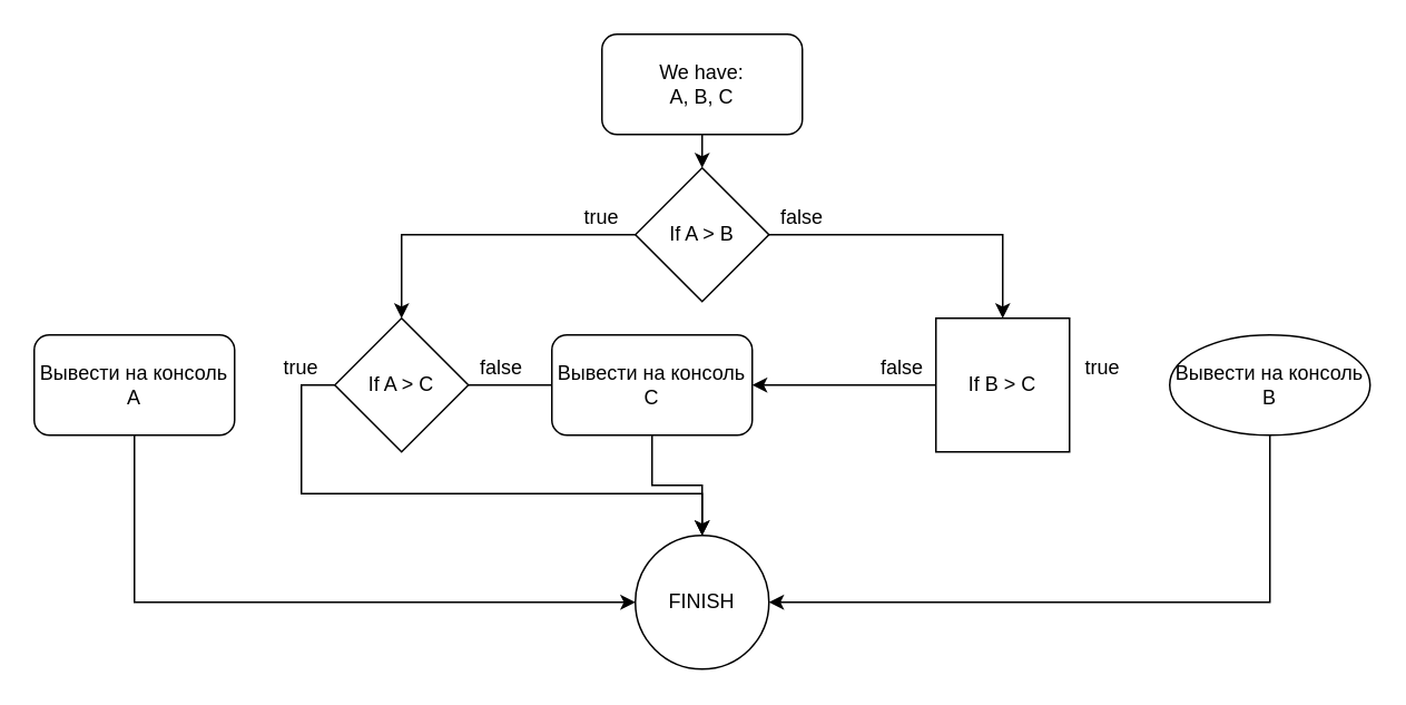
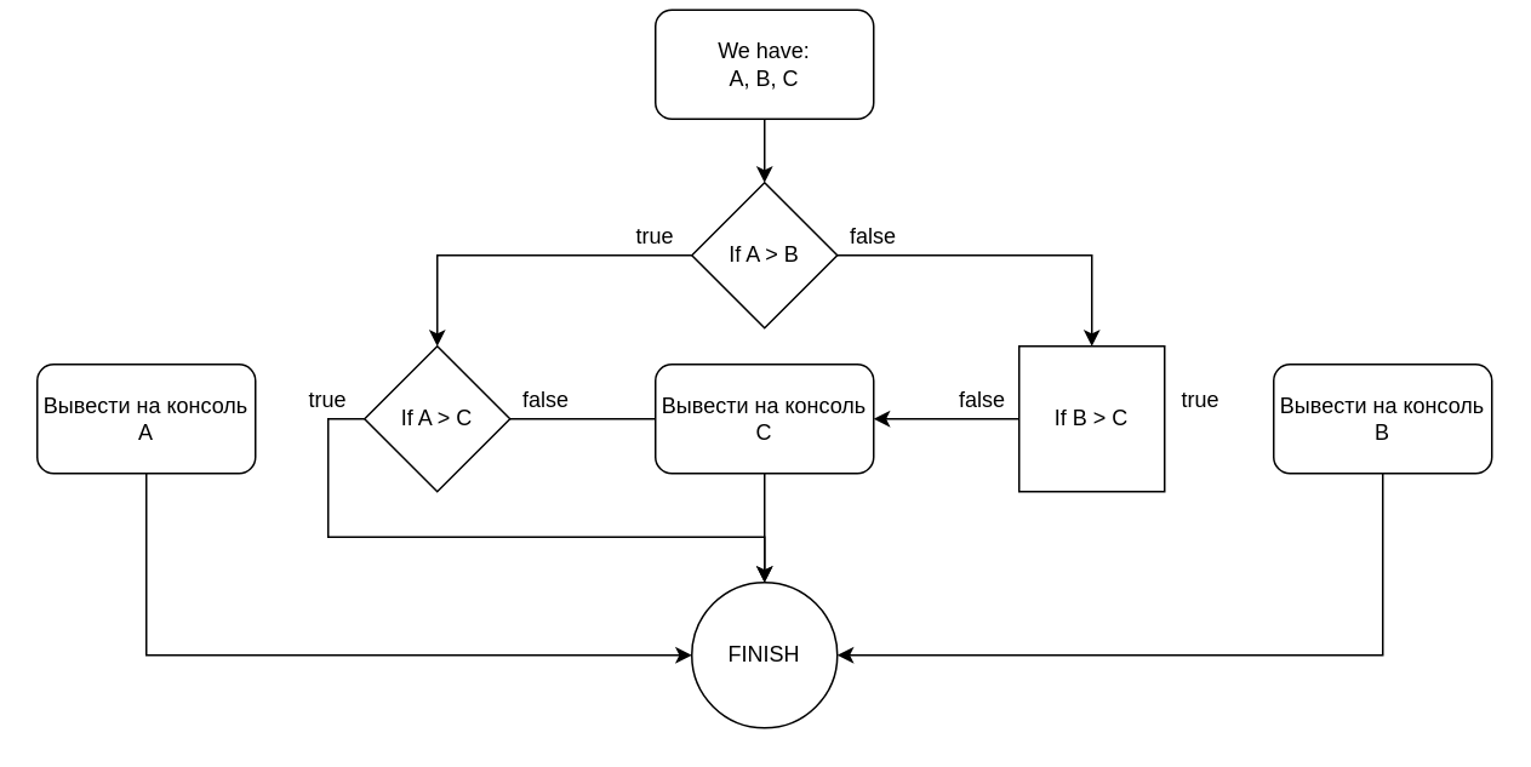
  <mxCell id="0" />
  <mxCell id="1" parent="0" />
  <mxCell id="2" value="FINISH" style="ellipse;whiteSpace=wrap;html=1;aspect=fixed;" vertex="1" parent="1"><mxGeometry x="380" y="320" width="80" height="80" as="geometry" /></mxCell>
  <mxCell id="3" style="edgeStyle=orthogonalEdgeStyle;rounded=0;orthogonalLoop=1;jettySize=auto;html=1;exitX=0.5;exitY=1;exitDx=0;exitDy=0;entryX=0.5;entryY=0;entryDx=0;entryDy=0;" edge="1" parent="1" source="4" target="7"><mxGeometry relative="1" as="geometry" /></mxCell>
- <mxCell id="4" value="We have:&lt;br&gt;A, B, C" style="rounded=1;whiteSpace=wrap;html=1;" vertex="1" parent="1"><mxGeometry x="360" y="20" width="120" height="60" as="geometry" /></mxCell>
+ <mxCell id="4" value="We have:&lt;br&gt;A, B, C" style="rounded=1;whiteSpace=wrap;html=1;" vertex="1" parent="1"><mxGeometry x="360" y="5" width="120" height="60" as="geometry" /></mxCell>
  <mxCell id="5" style="edgeStyle=orthogonalEdgeStyle;rounded=0;orthogonalLoop=1;jettySize=auto;html=1;entryX=0.5;entryY=0;entryDx=0;entryDy=0;" edge="1" parent="1" source="7" target="14"><mxGeometry relative="1" as="geometry"><mxPoint x="180" y="240" as="targetPoint" /></mxGeometry></mxCell>
  <mxCell id="6" style="edgeStyle=orthogonalEdgeStyle;rounded=0;orthogonalLoop=1;jettySize=auto;html=1;exitX=1;exitY=0.5;exitDx=0;exitDy=0;entryX=0.5;entryY=0;entryDx=0;entryDy=0;entryPerimeter=0;" edge="1" parent="1" source="7" target="9"><mxGeometry relative="1" as="geometry"><mxPoint x="380" y="240" as="targetPoint" /></mxGeometry></mxCell>
  <mxCell id="7" value="If A &amp;gt; B" style="rhombus;whiteSpace=wrap;html=1;" vertex="1" parent="1"><mxGeometry x="380" y="100" width="80" height="80" as="geometry" /></mxCell>
  <mxCell id="8" style="edgeStyle=orthogonalEdgeStyle;rounded=0;orthogonalLoop=1;jettySize=auto;html=1;exitX=0;exitY=0.5;exitDx=0;exitDy=0;entryX=1;entryY=0.5;entryDx=0;entryDy=0;" edge="1" parent="1" source="9" target="20"><mxGeometry relative="1" as="geometry" /></mxCell>
  <mxCell id="9" value="If B &amp;gt; C" style="whiteSpace=wrap;html=1;rounded=0;" vertex="1" parent="1"><mxGeometry x="560" y="190" width="80" height="80" as="geometry" /></mxCell>
  <mxCell id="10" value="true" style="text;html=1;strokeColor=none;fillColor=none;align=center;verticalAlign=middle;whiteSpace=wrap;rounded=0;" vertex="1" parent="1"><mxGeometry x="340" y="120" width="40" height="20" as="geometry" /></mxCell>
  <mxCell id="11" value="false" style="text;html=1;strokeColor=none;fillColor=none;align=center;verticalAlign=middle;whiteSpace=wrap;rounded=0;" vertex="1" parent="1"><mxGeometry x="460" y="120" width="40" height="20" as="geometry" /></mxCell>
  <mxCell id="12" style="edgeStyle=orthogonalEdgeStyle;rounded=0;orthogonalLoop=1;jettySize=auto;html=1;exitX=1;exitY=0.5;exitDx=0;exitDy=0;entryX=0;entryY=0.5;entryDx=0;entryDy=0;endArrow=none;" edge="1" parent="1" source="14" target="20"><mxGeometry relative="1" as="geometry" /></mxCell>
  <mxCell id="13" style="edgeStyle=orthogonalEdgeStyle;rounded=0;orthogonalLoop=1;jettySize=auto;html=1;exitX=0;exitY=0.5;exitDx=0;exitDy=0;" edge="1" parent="1" source="14" target="2"><mxGeometry relative="1" as="geometry" /></mxCell>
  <mxCell id="14" value="If A &amp;gt; C" style="rhombus;whiteSpace=wrap;html=1;" vertex="1" parent="1"><mxGeometry x="200" y="190" width="80" height="80" as="geometry" /></mxCell>
  <mxCell id="15" style="edgeStyle=orthogonalEdgeStyle;rounded=0;orthogonalLoop=1;jettySize=auto;html=1;exitX=0.5;exitY=1;exitDx=0;exitDy=0;entryX=0;entryY=0.5;entryDx=0;entryDy=0;" edge="1" parent="1" source="16" target="2"><mxGeometry relative="1" as="geometry" /></mxCell>
  <mxCell id="16" value="Вывести на консоль&lt;br&gt;A" style="rounded=1;whiteSpace=wrap;html=1;" vertex="1" parent="1"><mxGeometry y="200" width="120" height="60" as="geometry" x="20" /></mxCell>
  <mxCell id="17" style="edgeStyle=orthogonalEdgeStyle;rounded=0;orthogonalLoop=1;jettySize=auto;html=1;exitX=0.5;exitY=1;exitDx=0;exitDy=0;entryX=1;entryY=0.5;entryDx=0;entryDy=0;" edge="1" parent="1" source="18" target="2"><mxGeometry relative="1" as="geometry" /></mxCell>
- <mxCell id="18" value="Вывести на консоль&lt;br&gt;B" style="ellipse;whiteSpace=wrap;html=1;" vertex="1" parent="1"><mxGeometry x="700" y="200" width="120" height="60" as="geometry" /></mxCell>
+ <mxCell id="18" value="Вывести на консоль&lt;br&gt;B" style="rounded=1;whiteSpace=wrap;html=1;" vertex="1" parent="1"><mxGeometry x="700" y="200" width="120" height="60" as="geometry" /></mxCell>
  <mxCell id="19" style="edgeStyle=orthogonalEdgeStyle;rounded=0;orthogonalLoop=1;jettySize=auto;html=1;exitX=0.5;exitY=1;exitDx=0;exitDy=0;entryX=0.5;entryY=0;entryDx=0;entryDy=0;" edge="1" parent="1" source="20" target="2"><mxGeometry relative="1" as="geometry" /></mxCell>
- <mxCell id="20" value="Вывести на консоль&lt;br&gt;C" style="rounded=1;whiteSpace=wrap;html=1;" vertex="1" parent="1"><mxGeometry x="330" y="200" width="120" height="60" as="geometry" /></mxCell>
+ <mxCell id="20" value="Вывести на консоль&lt;br&gt;C" style="rounded=1;whiteSpace=wrap;html=1;" vertex="1" parent="1"><mxGeometry x="360" y="200" width="120" height="60" as="geometry" /></mxCell>
  <mxCell id="21" value="false" style="text;html=1;strokeColor=none;fillColor=none;align=center;verticalAlign=middle;whiteSpace=wrap;rounded=0;" vertex="1" parent="1"><mxGeometry x="520" y="210" width="40" height="20" as="geometry" /></mxCell>
  <mxCell id="22" value="true" style="text;html=1;strokeColor=none;fillColor=none;align=center;verticalAlign=middle;whiteSpace=wrap;rounded=0;" vertex="1" parent="1"><mxGeometry x="160" y="210" width="40" height="20" as="geometry" /></mxCell>
  <mxCell id="23" value="false" style="text;html=1;strokeColor=none;fillColor=none;align=center;verticalAlign=middle;whiteSpace=wrap;rounded=0;" vertex="1" parent="1"><mxGeometry x="280" y="210" width="40" height="20" as="geometry" /></mxCell>
  <mxCell id="24" value="true" style="text;html=1;strokeColor=none;fillColor=none;align=center;verticalAlign=middle;whiteSpace=wrap;rounded=0;" vertex="1" parent="1"><mxGeometry x="640" y="210" width="40" height="20" as="geometry" /></mxCell>
